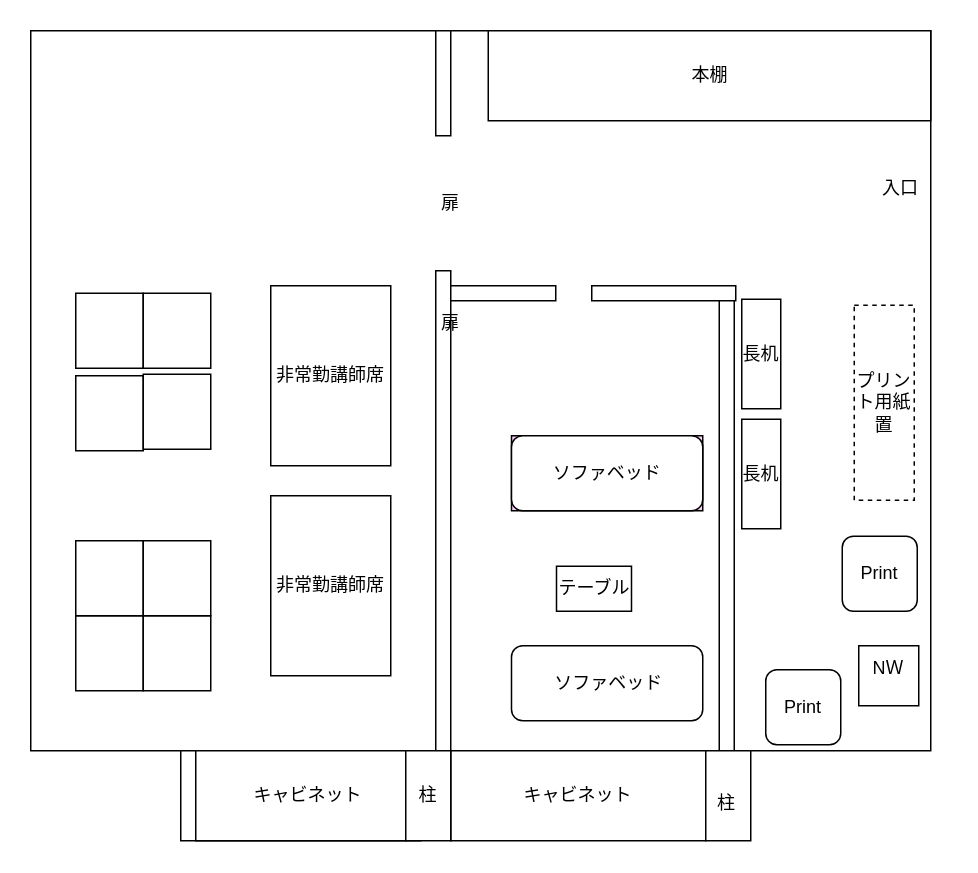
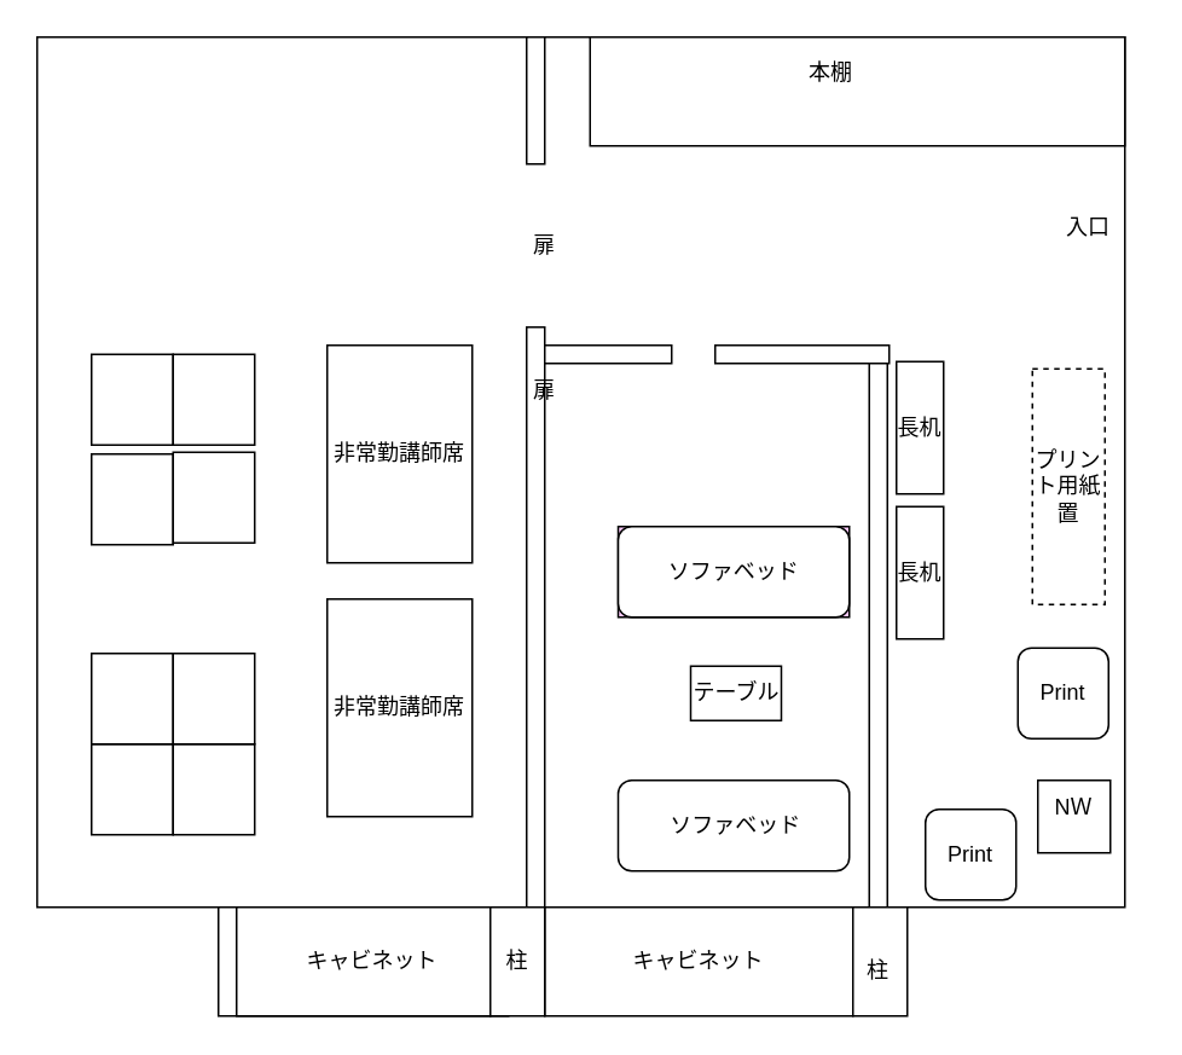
  <mxCell id="0" />
  <mxCell id="1" parent="0" />
  <mxCell id="2" value="" style="rounded=0;whiteSpace=wrap;html=1;movable=0;resizable=0;rotatable=0;deletable=0;editable=0;connectable=0;" parent="1" vertex="1"><mxGeometry x="20" y="20" width="600" height="480" as="geometry" /></mxCell>
  <mxCell id="3" value="" style="rounded=0;whiteSpace=wrap;html=1;" parent="1" vertex="1"><mxGeometry x="290" y="180" width="10" height="320" as="geometry" /></mxCell>
  <mxCell id="4" value="" style="rounded=0;whiteSpace=wrap;html=1;" parent="1" vertex="1"><mxGeometry x="290" y="20" width="10" height="70" as="geometry" /></mxCell>
  <mxCell id="5" value="" style="rounded=0;whiteSpace=wrap;html=1;" parent="1" vertex="1"><mxGeometry x="300" y="190" width="70" height="10" as="geometry" /></mxCell>
  <mxCell id="6" value="" style="rounded=0;whiteSpace=wrap;html=1;" parent="1" vertex="1"><mxGeometry x="120" y="500" width="160" height="60" as="geometry" /></mxCell>
  <mxCell id="7" value="" style="rounded=0;whiteSpace=wrap;html=1;" parent="1" vertex="1"><mxGeometry x="130" y="500" width="140" height="60" as="geometry" /></mxCell>
  <mxCell id="8" value="" style="rounded=0;whiteSpace=wrap;html=1;" parent="1" vertex="1"><mxGeometry x="300" y="500" width="170" height="60" as="geometry" /></mxCell>
  <mxCell id="9" value="" style="rounded=0;whiteSpace=wrap;html=1;" parent="1" vertex="1"><mxGeometry x="270" y="500" width="30" height="60" as="geometry" /></mxCell>
  <mxCell id="10" value="キャビネット" style="text;html=1;strokeColor=none;fillColor=none;align=center;verticalAlign=middle;whiteSpace=wrap;rounded=0;" parent="1" vertex="1"><mxGeometry x="160" y="507.5" width="90" height="45" as="geometry" /></mxCell>
  <mxCell id="11" value="柱" style="text;html=1;strokeColor=none;fillColor=none;align=center;verticalAlign=middle;whiteSpace=wrap;rounded=0;" parent="1" vertex="1"><mxGeometry x="275" y="515" width="20" height="30" as="geometry" /></mxCell>
  <mxCell id="12" value="キャビネット" style="text;html=1;strokeColor=none;fillColor=none;align=center;verticalAlign=middle;whiteSpace=wrap;rounded=0;" parent="1" vertex="1"><mxGeometry x="340" y="507.5" width="90" height="45" as="geometry" /></mxCell>
  <mxCell id="13" value="" style="group" parent="1" vertex="1" connectable="0"><mxGeometry x="50" y="310" width="90" height="150" as="geometry" /></mxCell>
  <mxCell id="14" value="" style="rounded=0;whiteSpace=wrap;html=1;" parent="13" vertex="1"><mxGeometry y="100" width="45" height="50" as="geometry" /></mxCell>
  <mxCell id="15" value="" style="rounded=0;whiteSpace=wrap;html=1;" parent="13" vertex="1"><mxGeometry x="45" y="100" width="45" height="50" as="geometry" /></mxCell>
  <mxCell id="16" value="" style="rounded=0;whiteSpace=wrap;html=1;" parent="13" vertex="1"><mxGeometry y="50" width="45" height="50" as="geometry" /></mxCell>
  <mxCell id="17" value="" style="rounded=0;whiteSpace=wrap;html=1;" parent="13" vertex="1"><mxGeometry x="45" y="50" width="45" height="50" as="geometry" /></mxCell>
  <mxCell id="18" value="" style="rounded=0;whiteSpace=wrap;html=1;" parent="13" vertex="1"><mxGeometry y="-60" width="45" height="50" as="geometry" /></mxCell>
  <mxCell id="19" value="" style="rounded=0;whiteSpace=wrap;html=1;" parent="13" vertex="1"><mxGeometry x="45" y="-61" width="45" height="50" as="geometry" /></mxCell>
  <mxCell id="20" value="" style="rounded=0;whiteSpace=wrap;html=1;" parent="1" vertex="1"><mxGeometry x="50" y="195" width="45" height="50" as="geometry" /></mxCell>
  <mxCell id="21" value="" style="rounded=0;whiteSpace=wrap;html=1;" parent="1" vertex="1"><mxGeometry x="95" y="195" width="45" height="50" as="geometry" /></mxCell>
  <mxCell id="22" value="非常勤講師席" style="rounded=0;whiteSpace=wrap;html=1;" parent="1" vertex="1"><mxGeometry x="180" y="330" width="80" height="120" as="geometry" /></mxCell>
  <mxCell id="23" value="扉" style="text;html=1;strokeColor=none;fillColor=none;align=center;verticalAlign=middle;whiteSpace=wrap;rounded=0;" parent="1" vertex="1"><mxGeometry x="270" y="120" width="60" height="30" as="geometry" /></mxCell>
  <mxCell id="24" value="入口" style="text;html=1;strokeColor=none;fillColor=none;align=center;verticalAlign=middle;whiteSpace=wrap;rounded=0;" parent="1" vertex="1"><mxGeometry x="570" y="110" width="60" height="30" as="geometry" /></mxCell>
  <mxCell id="25" value="" style="rounded=0;whiteSpace=wrap;html=1;" parent="1" vertex="1"><mxGeometry x="325" y="20" width="295" height="60" as="geometry" /></mxCell>
- <mxCell id="26" value="本棚" style="text;html=1;strokeColor=none;fillColor=none;align=center;verticalAlign=middle;whiteSpace=wrap;rounded=0;" parent="1" vertex="1"><mxGeometry x="442.5" y="35" width="60" height="30" as="geometry" /></mxCell>
+ <mxCell id="26" value="本棚" style="text;html=1;strokeColor=none;fillColor=none;align=center;verticalAlign=middle;whiteSpace=wrap;rounded=0;" parent="1" vertex="1"><mxGeometry x="427.5" y="25" width="60" height="30" as="geometry" /></mxCell>
  <mxCell id="27" value="扉" style="text;html=1;strokeColor=none;fillColor=none;align=center;verticalAlign=middle;whiteSpace=wrap;rounded=0;" parent="1" vertex="1"><mxGeometry x="270" y="200" width="60" height="30" as="geometry" /></mxCell>
- <mxCell id="28" value="テーブル" style="rounded=0;whiteSpace=wrap;html=1;" parent="1" vertex="1"><mxGeometry x="370.5" y="377" width="50" height="30" as="geometry" /></mxCell>
+ <mxCell id="28" value="テーブル" style="rounded=0;whiteSpace=wrap;html=1;" parent="1" vertex="1"><mxGeometry x="380.5" y="367" width="50" height="30" as="geometry" /></mxCell>
  <mxCell id="29" value="プリント用紙置" style="rounded=0;whiteSpace=wrap;html=1;strokeColor=default;fillColor=default;dashed=1;" parent="1" vertex="1"><mxGeometry x="569" y="203" width="40" height="130" as="geometry" /></mxCell>
  <mxCell id="30" value="" style="rounded=0;whiteSpace=wrap;html=1;" parent="1" vertex="1"><mxGeometry x="572" y="430" width="40" height="40" as="geometry" /></mxCell>
  <mxCell id="31" value="NＷ" style="text;html=1;strokeColor=none;fillColor=none;align=center;verticalAlign=middle;whiteSpace=wrap;rounded=0;" parent="1" vertex="1"><mxGeometry x="562" y="430" width="60" height="30" as="geometry" /></mxCell>
  <mxCell id="32" value="" style="rounded=0;whiteSpace=wrap;html=1;" parent="1" vertex="1"><mxGeometry x="479" y="190" width="10" height="310" as="geometry" /></mxCell>
  <mxCell id="33" value="" style="rounded=0;whiteSpace=wrap;html=1;" parent="1" vertex="1"><mxGeometry x="394" y="190" width="96" height="10" as="geometry" /></mxCell>
  <mxCell id="34" value="" style="rounded=0;whiteSpace=wrap;html=1;" parent="1" vertex="1"><mxGeometry x="470" y="500" width="30" height="60" as="geometry" /></mxCell>
  <mxCell id="35" value="柱" style="text;html=1;strokeColor=none;fillColor=none;align=center;verticalAlign=middle;whiteSpace=wrap;rounded=0;" parent="1" vertex="1"><mxGeometry x="474" y="519.5" width="20" height="30" as="geometry" /></mxCell>
  <mxCell id="36" value="" style="group" parent="1" vertex="1" connectable="0"><mxGeometry x="505" y="446" width="60" height="50" as="geometry" /></mxCell>
  <mxCell id="37" value="" style="rounded=1;whiteSpace=wrap;html=1;" parent="36" vertex="1"><mxGeometry x="5" width="50" height="50" as="geometry" /></mxCell>
  <mxCell id="38" value="Print" style="text;html=1;strokeColor=none;fillColor=none;align=center;verticalAlign=middle;whiteSpace=wrap;rounded=0;" parent="36" vertex="1"><mxGeometry y="10" width="60" height="30" as="geometry" /></mxCell>
  <mxCell id="39" value="" style="group" parent="1" vertex="1" connectable="0"><mxGeometry x="556" y="357" width="60" height="50" as="geometry" /></mxCell>
  <mxCell id="40" style="edgeStyle=none;html=1;exitX=1;exitY=0.25;exitDx=0;exitDy=0;entryX=0.25;entryY=0;entryDx=0;entryDy=0;" parent="39" source="41" target="42" edge="1"><mxGeometry relative="1" as="geometry" /></mxCell>
  <mxCell id="41" value="" style="rounded=1;whiteSpace=wrap;html=1;" parent="39" vertex="1"><mxGeometry x="5" width="50" height="50" as="geometry" /></mxCell>
  <mxCell id="42" value="Print" style="text;html=1;strokeColor=none;fillColor=none;align=center;verticalAlign=middle;whiteSpace=wrap;rounded=0;" parent="39" vertex="1"><mxGeometry y="10" width="60" height="30" as="geometry" /></mxCell>
  <mxCell id="43" value="" style="group" parent="1" vertex="1" connectable="0"><mxGeometry x="340.5" y="430" width="127.5" height="50" as="geometry" /></mxCell>
  <mxCell id="44" value="" style="rounded=1;whiteSpace=wrap;html=1;" parent="43" vertex="1"><mxGeometry width="127.5" height="50" as="geometry" /></mxCell>
  <mxCell id="45" value="ソファベッド" style="text;html=1;strokeColor=none;fillColor=none;align=center;verticalAlign=middle;whiteSpace=wrap;rounded=0;" parent="43" vertex="1"><mxGeometry x="27.5" y="20" width="75" height="10" as="geometry" /></mxCell>
  <mxCell id="46" value="" style="group;fillColor=#FFCCFF;strokeColor=default;rounded=0;gradientColor=none;fillStyle=auto;" parent="1" vertex="1" connectable="0"><mxGeometry x="340.5" y="290" width="127.5" height="50" as="geometry" /></mxCell>
  <mxCell id="47" value="" style="rounded=1;whiteSpace=wrap;html=1;" parent="46" vertex="1"><mxGeometry width="127.5" height="50" as="geometry" /></mxCell>
  <mxCell id="48" value="ソファベッド" style="text;html=1;strokeColor=none;fillColor=none;align=center;verticalAlign=middle;whiteSpace=wrap;rounded=0;" parent="46" vertex="1"><mxGeometry x="26.25" y="20" width="75" height="10" as="geometry" /></mxCell>
  <mxCell id="49" value="長机" style="rounded=0;whiteSpace=wrap;html=1;" parent="1" vertex="1"><mxGeometry x="494" y="279" width="26" height="73" as="geometry" /></mxCell>
  <mxCell id="50" value="長机" style="rounded=0;whiteSpace=wrap;html=1;" parent="1" vertex="1"><mxGeometry x="494" y="199" width="26" height="73" as="geometry" /></mxCell>
  <mxCell id="51" value="非常勤講師席" style="rounded=0;whiteSpace=wrap;html=1;" vertex="1" parent="1"><mxGeometry x="180" y="190" width="80" height="120" as="geometry" /></mxCell>
